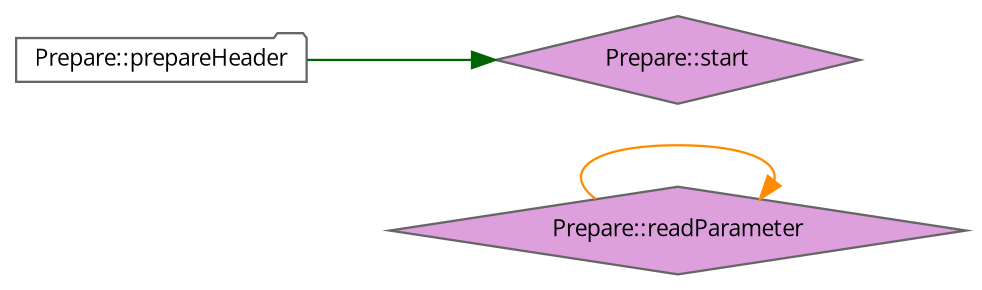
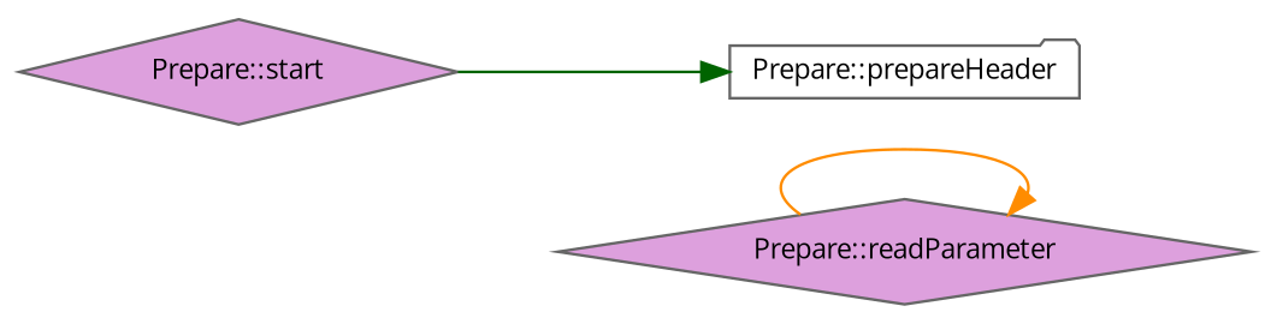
  digraph {
    fontname="Open Sans"
    rankdir=RL
    node [color=grey40 fillcolor=plum fontname="Open Sans" fontsize=10 shape=diamond style=filled]
    edge [dir=back fontname="Open Sans" fontsize=10 labelfontname=Helvetica labelfontsize=10 style=solid]
    n1 [color=gray40 fontcolor=black height=0.2 label="Prepare::readParameter" width=0.4]
    n2 [fillcolor=white height=0.2 label="Prepare::prepareHeader" shape=folder width=0.4]
    n3 [height=0.2 label="Prepare::start" width=0.4]
    n1 -> n1 [color=darkorange]
-   n3 -> n2 [color=darkgreen]
+   n2 -> n3 [color=darkgreen]
  }
